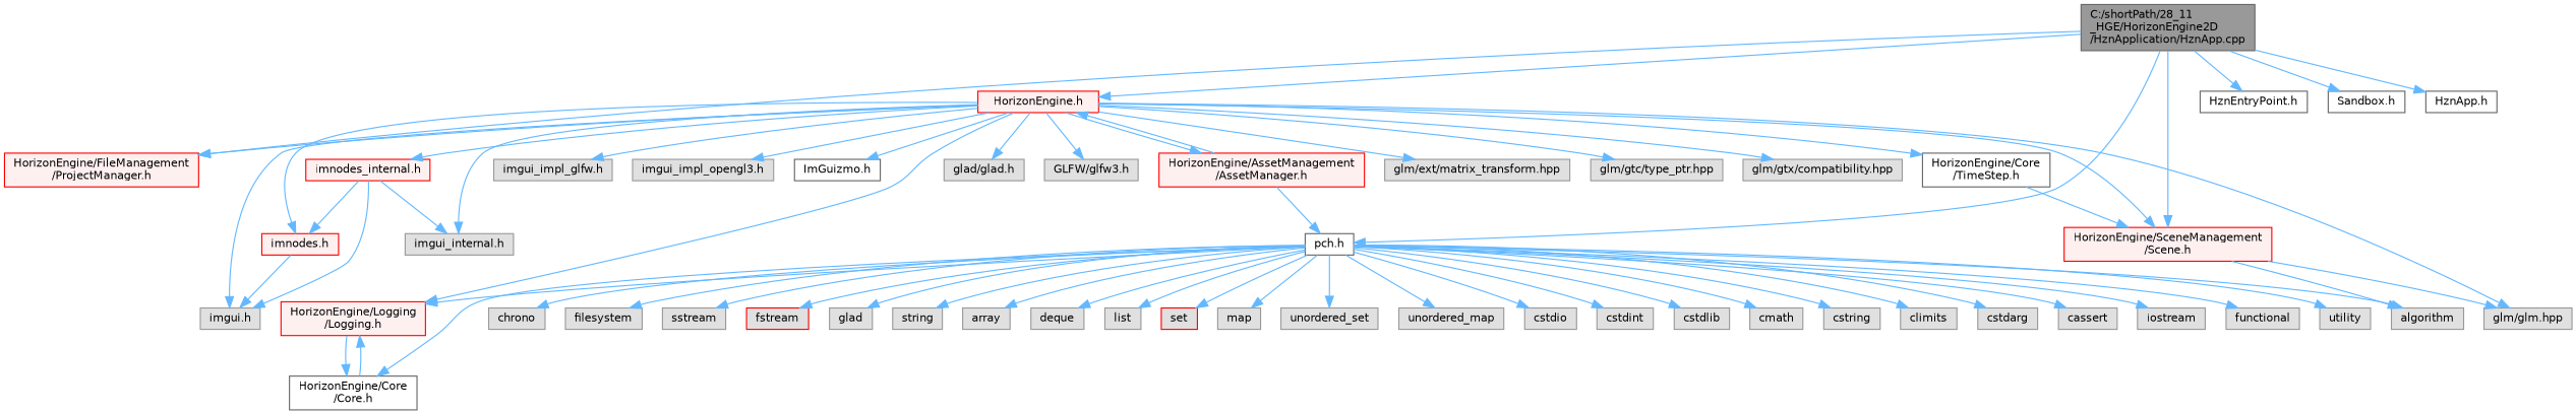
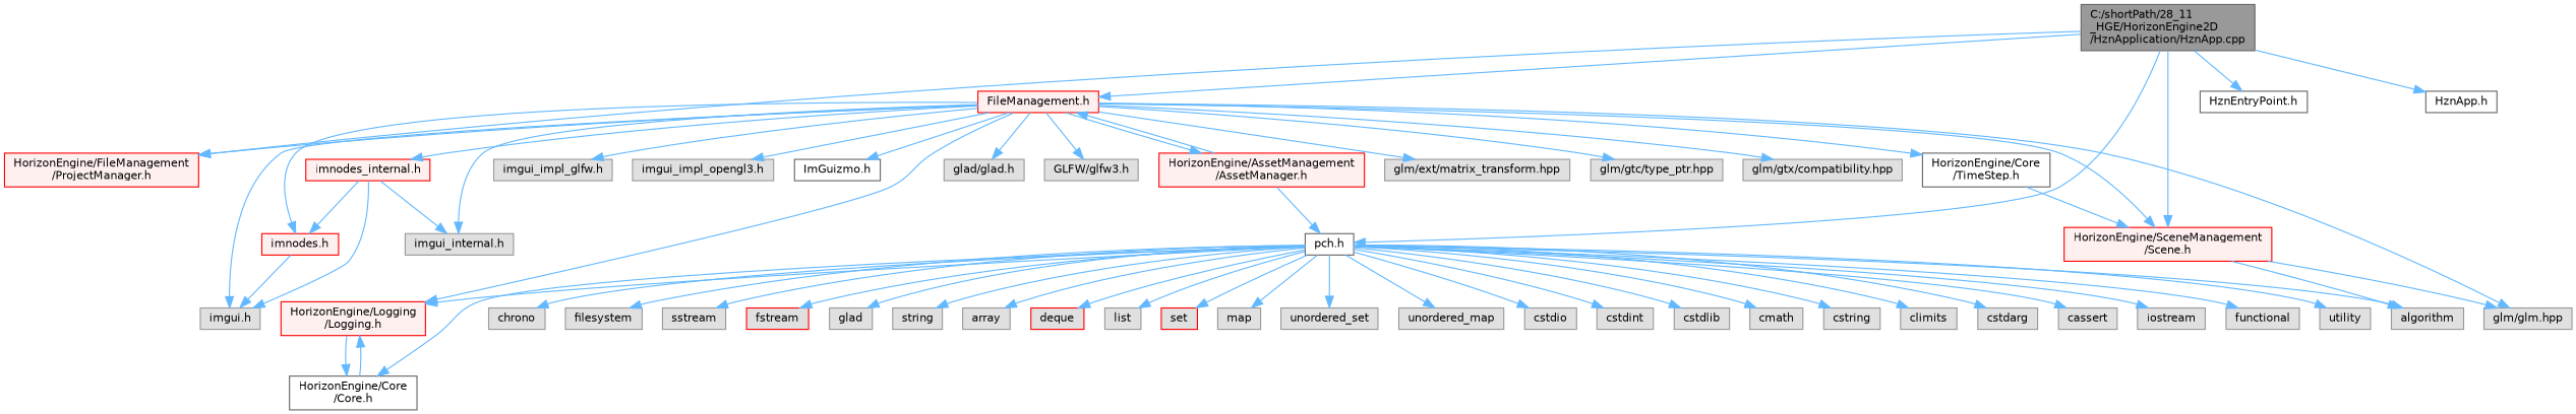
  digraph {
    node [color=grey60 fillcolor="#E0E0E0" fontname=Helvetica fontsize=10 shape=box style=filled]
    edge [color=steelblue1 fontname=Helvetica fontsize=10 labelfontname=Helvetica labelfontsize=10 style=solid]
    n1 [color=gray40 fillcolor=grey60 fontcolor=black height=0.2 label="C:/shortPath/28_11\l_HGE/HorizonEngine2D\l/HznApplication/HznApp.cpp" width=0.4]
    n2 [color=grey40 fillcolor=white height=0.2 label="pch.h" width=0.4]
-   n3 [color=red fillcolor="#FFF0F0" height=0.2 label="HorizonEngine.h" width=0.4]
+   n3 [color=red fillcolor="#FFF0F0" height=0.2 label="FileManagement.h" width=0.4]
    n4 [color=red fillcolor="#FFF0F0" height=0.2 label="HorizonEngine/FileManagement\l/ProjectManager.h" width=0.4]
    n5 [color=red fillcolor="#FFF0F0" height=0.2 label="HorizonEngine/SceneManagement\l/Scene.h" width=0.4]
    n6 [color=grey40 fillcolor=white height=0.2 label="HznEntryPoint.h" width=0.4]
-   n7 [color=grey40 fillcolor=white height=0.2 label="Sandbox.h" width=0.4]
    n8 [color=grey40 fillcolor=white height=0.2 label="HznApp.h" width=0.4]
    n9 [height=0.2 label=cstdio width=0.4]
    n10 [height=0.2 label=cstdint width=0.4]
    n11 [height=0.2 label=cstdlib width=0.4]
    n12 [height=0.2 label=cmath width=0.4]
    n13 [height=0.2 label=cstring width=0.4]
    n14 [height=0.2 label=climits width=0.4]
    n15 [height=0.2 label=cstdarg width=0.4]
    n16 [height=0.2 label=cassert width=0.4]
    n17 [height=0.2 label=iostream width=0.4]
    n18 [height=0.2 label=algorithm width=0.4]
    n19 [height=0.2 label=functional width=0.4]
    n20 [height=0.2 label=utility width=0.4]
    n21 [height=0.2 label=chrono width=0.4]
    n22 [height=0.2 label=filesystem width=0.4]
    n23 [height=0.2 label=sstream width=0.4]
    n24 [color=red height=0.2 label=fstream width=0.4]
    n25 [height=0.2 label=glad width=0.4]
    n26 [height=0.2 label=string width=0.4]
    n27 [height=0.2 label=array width=0.4]
-   n28 [height=0.2 label=deque width=0.4]
+   n28 [color=red height=0.2 label=deque width=0.4]
    n29 [height=0.2 label=list width=0.4]
    n30 [color=red height=0.2 label=set width=0.4]
    n31 [height=0.2 label=map width=0.4]
    n32 [height=0.2 label=unordered_set width=0.4]
    n33 [height=0.2 label=unordered_map width=0.4]
    n34 [color=red fillcolor="#FFF0F0" height=0.2 label="HorizonEngine/Logging\l/Logging.h" width=0.4]
    n35 [color=grey40 fillcolor=white height=0.2 label="HorizonEngine/Core\l/Core.h" width=0.4]
    n36 [height=0.2 label="glad/glad.h" width=0.4]
    n37 [height=0.2 label="GLFW/glfw3.h" width=0.4]
    n38 [height=0.2 label="glm/glm.hpp" width=0.4]
    n39 [height=0.2 label="glm/ext/matrix_transform.hpp" width=0.4]
    n40 [height=0.2 label="glm/gtc/type_ptr.hpp" width=0.4]
    n41 [height=0.2 label="glm/gtx/compatibility.hpp" width=0.4]
    n42 [height=0.2 label="imgui.h" width=0.4]
    n43 [height=0.2 label="imgui_internal.h" width=0.4]
    n44 [height=0.2 label="imgui_impl_glfw.h" width=0.4]
    n45 [height=0.2 label="imgui_impl_opengl3.h" width=0.4]
    n46 [color=grey40 fillcolor=white height=0.2 label="ImGuizmo.h" width=0.4]
    n47 [color=red fillcolor="#FFF0F0" height=0.2 label="imnodes.h" width=0.4]
    n48 [color=red fillcolor="#FFF0F0" height=0.2 label="imnodes_internal.h" width=0.4]
    n49 [color=red fillcolor="#FFF0F0" height=0.2 label="HorizonEngine/AssetManagement\l/AssetManager.h" width=0.4]
    n50 [color=grey40 fillcolor=white height=0.2 label="HorizonEngine/Core\l/TimeStep.h" width=0.4]
    n1 -> n2
    n1 -> n3
    n1 -> n4
    n1 -> n5
    n1 -> n6
-   n1 -> n7
    n1 -> n8
    n2 -> n9
    n2 -> n10
    n2 -> n11
    n2 -> n12
    n2 -> n13
    n2 -> n14
    n2 -> n15
    n2 -> n16
    n2 -> n17
    n2 -> n18
    n2 -> n19
    n2 -> n20
    n2 -> n21
    n2 -> n22
    n2 -> n23
    n2 -> n24
    n2 -> n25
    n2 -> n26
    n2 -> n27
    n2 -> n28
    n2 -> n29
    n2 -> n30
    n2 -> n31
    n2 -> n32
    n2 -> n33
    n2 -> n34
    n2 -> n35
    n3 -> n4
    n3 -> n5
    n3 -> n34
    n3 -> n36
    n3 -> n37
    n3 -> n38
    n3 -> n39
    n3 -> n40
    n3 -> n41
    n3 -> n42
    n3 -> n43
    n3 -> n44
    n3 -> n45
    n3 -> n46
    n3 -> n47
    n3 -> n48
    n3 -> n49
    n3 -> n50
    n5 -> n18
    n5 -> n38
    n34 -> n35
    n35 -> n34
    n47 -> n42
    n48 -> n42
    n48 -> n43
    n48 -> n47
    n49 -> n2
    n49 -> n3
    n50 -> n5
  }
